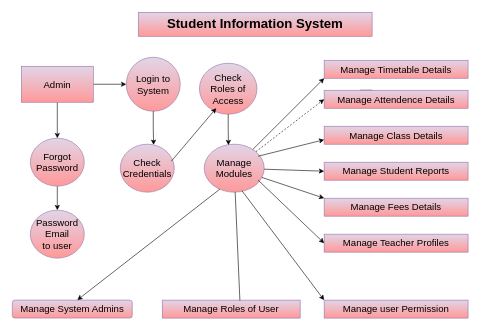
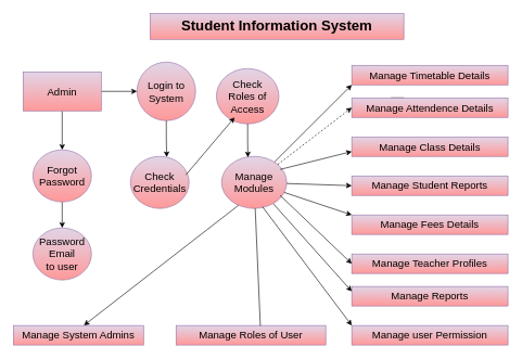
  <mxCell id="0" />
  <mxCell id="1" parent="0" />
  <mxCell id="2" style="edgeStyle=orthogonalEdgeStyle;rounded=0;orthogonalLoop=1;jettySize=auto;html=1;entryX=0.5;entryY=0;entryDx=0;entryDy=0;" edge="1" parent="1" source="4" target="8"><mxGeometry relative="1" as="geometry" /></mxCell>
  <mxCell id="3" style="edgeStyle=orthogonalEdgeStyle;rounded=0;orthogonalLoop=1;jettySize=auto;html=1;exitX=1;exitY=0.5;exitDx=0;exitDy=0;entryX=0;entryY=0.5;entryDx=0;entryDy=0;" edge="1" parent="1" source="4" target="5"><mxGeometry relative="1" as="geometry" /></mxCell>
  <mxCell id="4" value="&lt;font style=&quot;font-size: 16px;&quot;&gt;Admin&lt;/font&gt;" style="rounded=0;whiteSpace=wrap;html=1;fillColor=#e1d5e7;strokeColor=#9673a6;gradientColor=#FF9999;" vertex="1" parent="1"><mxGeometry x="35" y="110" width="120" height="60" as="geometry" /></mxCell>
  <mxCell id="5" value="&lt;font style=&quot;font-size: 16px;&quot;&gt;Login to&lt;/font&gt;&lt;div&gt;&lt;font style=&quot;font-size: 16px;&quot;&gt;System&lt;/font&gt;&lt;/div&gt;" style="ellipse;whiteSpace=wrap;html=1;fillColor=#e1d5e7;strokeColor=#9673a6;gradientColor=#FF9999;" vertex="1" parent="1"><mxGeometry x="210" y="95" width="90" height="90" as="geometry" /></mxCell>
  <mxCell id="6" value="&lt;font style=&quot;font-size: 16px;&quot;&gt;Check&lt;/font&gt;&lt;div&gt;&lt;font style=&quot;font-size: 16px;&quot;&gt;Roles of&lt;/font&gt;&lt;/div&gt;&lt;div&gt;&lt;font style=&quot;font-size: 16px;&quot;&gt;Access&lt;/font&gt;&lt;/div&gt;" style="ellipse;whiteSpace=wrap;html=1;fillColor=#e1d5e7;strokeColor=#9673a6;gradientColor=#FF9999;" vertex="1" parent="1"><mxGeometry x="332" y="105" width="96" height="85" as="geometry" /></mxCell>
  <mxCell id="7" value="" style="edgeStyle=orthogonalEdgeStyle;rounded=0;orthogonalLoop=1;jettySize=auto;html=1;" edge="1" parent="1" source="8" target="10"><mxGeometry relative="1" as="geometry"><Array as="points"><mxPoint x="95" y="330" /><mxPoint x="95" y="330" /></Array></mxGeometry></mxCell>
  <mxCell id="8" value="&lt;font style=&quot;font-size: 16px;&quot;&gt;Forgot&lt;/font&gt;&lt;div&gt;&lt;font style=&quot;font-size: 16px;&quot;&gt;Password&lt;/font&gt;&lt;/div&gt;" style="ellipse;whiteSpace=wrap;html=1;fillColor=#e1d5e7;strokeColor=#9673a6;gradientColor=#FF9999;" vertex="1" parent="1"><mxGeometry x="50" y="230" width="90" height="80" as="geometry" /></mxCell>
  <mxCell id="9" value="&lt;font style=&quot;font-size: 16px;&quot;&gt;Check&lt;/font&gt;&lt;div&gt;&lt;font style=&quot;font-size: 16px;&quot;&gt;Credentials&lt;/font&gt;&lt;/div&gt;" style="ellipse;whiteSpace=wrap;html=1;fillColor=#e1d5e7;strokeColor=#9673a6;gradientColor=#FF9999;" vertex="1" parent="1"><mxGeometry x="200" y="240" width="90" height="80" as="geometry" /></mxCell>
  <mxCell id="10" value="&lt;font style=&quot;font-size: 16px;&quot;&gt;Password Email&lt;/font&gt;&lt;div&gt;&lt;font style=&quot;font-size: 16px;&quot;&gt;to user&lt;/font&gt;&lt;/div&gt;" style="ellipse;whiteSpace=wrap;html=1;fillColor=#e1d5e7;strokeColor=#9673a6;gradientColor=#FF9999;" vertex="1" parent="1"><mxGeometry x="50" y="350" width="90" height="80" as="geometry" /></mxCell>
  <mxCell id="11" value="&lt;font style=&quot;font-size: 22px;&quot;&gt;&lt;b&gt;Student Information System&lt;/b&gt;&lt;/font&gt;" style="rounded=0;whiteSpace=wrap;html=1;fillColor=#e1d5e7;strokeColor=#9673a6;gradientColor=#FF9999;" vertex="1" parent="1"><mxGeometry x="230" y="20" width="390" height="40" as="geometry" /></mxCell>
  <mxCell id="12" value="&lt;font style=&quot;font-size: 16px;&quot;&gt;Manage Timetable Details&lt;/font&gt;" style="rounded=0;whiteSpace=wrap;html=1;fillColor=#e1d5e7;strokeColor=#9673a6;gradientColor=#FF9999;" vertex="1" parent="1"><mxGeometry x="540" y="100" width="240" height="30" as="geometry" /></mxCell>
  <mxCell id="13" style="edgeStyle=orthogonalEdgeStyle;rounded=0;orthogonalLoop=1;jettySize=auto;html=1;exitX=0.25;exitY=0;exitDx=0;exitDy=0;" edge="1" parent="1" source="14"><mxGeometry relative="1" as="geometry"><mxPoint x="620" y="160" as="targetPoint" /></mxGeometry></mxCell>
  <mxCell id="14" value="&lt;font style=&quot;font-size: 16px;&quot;&gt;Manage Attendence Details&lt;/font&gt;" style="rounded=0;whiteSpace=wrap;html=1;fillColor=#e1d5e7;strokeColor=#9673a6;gradientColor=#FF9999;" vertex="1" parent="1"><mxGeometry x="540" y="150" width="240" height="30" as="geometry" /></mxCell>
  <mxCell id="15" value="&lt;font style=&quot;font-size: 16px;&quot;&gt;Manage Class Details&lt;/font&gt;" style="rounded=0;whiteSpace=wrap;html=1;fillColor=#e1d5e7;strokeColor=#9673a6;gradientColor=#FF9999;" vertex="1" parent="1"><mxGeometry x="540" y="210" width="240" height="30" as="geometry" /></mxCell>
  <mxCell id="16" value="&lt;font style=&quot;font-size: 16px;&quot;&gt;Manage Student Reports&lt;/font&gt;" style="rounded=0;whiteSpace=wrap;html=1;fillColor=#e1d5e7;strokeColor=#9673a6;gradientColor=#FF9999;" vertex="1" parent="1"><mxGeometry x="540" y="270" width="240" height="30" as="geometry" /></mxCell>
  <mxCell id="17" value="&lt;font style=&quot;font-size: 16px;&quot;&gt;Manage Fees Details&lt;/font&gt;" style="rounded=0;whiteSpace=wrap;html=1;fillColor=#e1d5e7;strokeColor=#9673a6;gradientColor=#FF9999;" vertex="1" parent="1"><mxGeometry x="540" y="330" width="240" height="30" as="geometry" /></mxCell>
  <mxCell id="18" value="&lt;font style=&quot;font-size: 16px;&quot;&gt;Manage Teacher Profiles&lt;/font&gt;" style="rounded=0;whiteSpace=wrap;html=1;fillColor=#e1d5e7;strokeColor=#9673a6;gradientColor=#FF9999;" vertex="1" parent="1"><mxGeometry x="540" y="390" width="240" height="30" as="geometry" /></mxCell>
- <mxCell id="19" value="&lt;font style=&quot;font-size: 16px;&quot;&gt;Manage System Admins&lt;/font&gt;" style="whiteSpace=wrap;html=1;fillColor=#e1d5e7;strokeColor=#9673a6;gradientColor=#FF9999;rounded=1;" vertex="1" parent="1"><mxGeometry x="20" y="500" width="200" height="30" as="geometry" /></mxCell>
+ <mxCell id="19" value="&lt;font style=&quot;font-size: 16px;&quot;&gt;Manage System Admins&lt;/font&gt;" style="rounded=0;whiteSpace=wrap;html=1;fillColor=#e1d5e7;strokeColor=#9673a6;gradientColor=#FF9999;" vertex="1" parent="1"><mxGeometry x="20" y="500" width="200" height="30" as="geometry" /></mxCell>
  <mxCell id="20" value="&lt;font style=&quot;font-size: 16px;&quot;&gt;Manage Roles of User&lt;/font&gt;" style="rounded=0;whiteSpace=wrap;html=1;fillColor=#e1d5e7;strokeColor=#9673a6;gradientColor=#FF9999;" vertex="1" parent="1"><mxGeometry x="270" y="500" width="230" height="30" as="geometry" /></mxCell>
  <mxCell id="21" value="&lt;font style=&quot;font-size: 16px;&quot;&gt;Manage user Permission&lt;/font&gt;" style="rounded=0;whiteSpace=wrap;html=1;fillColor=#e1d5e7;strokeColor=#9673a6;gradientColor=#FF9999;" vertex="1" parent="1"><mxGeometry x="540" y="500" width="240" height="30" as="geometry" /></mxCell>
+ <mxCell id="22" value="&lt;font style=&quot;font-size: 16px;&quot;&gt;Manage Reports&lt;/font&gt;" style="rounded=0;whiteSpace=wrap;html=1;fillColor=#e1d5e7;strokeColor=#9673a6;gradientColor=#FF9999;" vertex="1" parent="1"><mxGeometry x="540" y="440" width="240" height="30" as="geometry" /></mxCell>
+ <mxCell id="23" value="" style="endArrow=classic;html=1;rounded=0;entryX=0;entryY=0.25;entryDx=0;entryDy=0;" edge="1" parent="1" source="25" target="22"><mxGeometry width="50" height="50" relative="1" as="geometry"><mxPoint x="340" y="310" as="sourcePoint" /><mxPoint x="390" y="260" as="targetPoint" /></mxGeometry></mxCell>
  <mxCell id="24" value="" style="endArrow=classic;html=1;rounded=0;" edge="1" parent="1" source="25"><mxGeometry width="50" height="50" relative="1" as="geometry"><mxPoint x="340" y="310" as="sourcePoint" /><mxPoint x="390" y="260" as="targetPoint" /></mxGeometry></mxCell>
  <mxCell id="25" value="&lt;font style=&quot;font-size: 16px;&quot;&gt;Manage&lt;/font&gt;&lt;div&gt;&lt;font style=&quot;font-size: 16px;&quot;&gt;Modules&lt;/font&gt;&lt;/div&gt;" style="ellipse;whiteSpace=wrap;html=1;fillColor=#e1d5e7;strokeColor=#9673a6;gradientColor=#FF9999;" vertex="1" parent="1"><mxGeometry x="340" y="240" width="100" height="80" as="geometry" /></mxCell>
  <mxCell id="26" style="edgeStyle=orthogonalEdgeStyle;rounded=0;orthogonalLoop=1;jettySize=auto;html=1;exitX=0.5;exitY=1;exitDx=0;exitDy=0;entryX=0.618;entryY=0.013;entryDx=0;entryDy=0;entryPerimeter=0;" edge="1" parent="1" source="5" target="9"><mxGeometry relative="1" as="geometry" /></mxCell>
  <mxCell id="27" value="" style="endArrow=classic;html=1;rounded=0;exitX=0.947;exitY=0.353;exitDx=0;exitDy=0;exitPerimeter=0;" edge="1" parent="1" source="9"><mxGeometry width="50" height="50" relative="1" as="geometry"><mxPoint x="300" y="250" as="sourcePoint" /><mxPoint x="360" y="180" as="targetPoint" /></mxGeometry></mxCell>
  <mxCell id="28" style="edgeStyle=orthogonalEdgeStyle;rounded=0;orthogonalLoop=1;jettySize=auto;html=1;exitX=0.5;exitY=1;exitDx=0;exitDy=0;entryX=0.404;entryY=0.018;entryDx=0;entryDy=0;entryPerimeter=0;" edge="1" parent="1" source="6" target="25"><mxGeometry relative="1" as="geometry" /></mxCell>
  <mxCell id="29" value="" style="endArrow=classic;html=1;rounded=0;entryX=0;entryY=1;entryDx=0;entryDy=0;" edge="1" parent="1" source="25" target="12"><mxGeometry width="50" height="50" relative="1" as="geometry"><mxPoint x="220" y="330" as="sourcePoint" /><mxPoint x="270" y="280" as="targetPoint" /></mxGeometry></mxCell>
  <mxCell id="30" value="" style="endArrow=classic;html=1;rounded=0;entryX=0;entryY=0.5;entryDx=0;entryDy=0;dashed=1;" edge="1" parent="1" source="25" target="14"><mxGeometry width="50" height="50" relative="1" as="geometry"><mxPoint x="220" y="330" as="sourcePoint" /><mxPoint x="270" y="280" as="targetPoint" /></mxGeometry></mxCell>
  <mxCell id="31" value="" style="endArrow=classic;html=1;rounded=0;entryX=0;entryY=0.75;entryDx=0;entryDy=0;" edge="1" parent="1" target="15"><mxGeometry width="50" height="50" relative="1" as="geometry"><mxPoint x="430" y="260" as="sourcePoint" /><mxPoint x="270" y="280" as="targetPoint" /></mxGeometry></mxCell>
  <mxCell id="32" value="" style="endArrow=classic;html=1;rounded=0;entryX=0.542;entryY=-0.007;entryDx=0;entryDy=0;entryPerimeter=0;exitX=0.26;exitY=0.938;exitDx=0;exitDy=0;exitPerimeter=0;" edge="1" parent="1" source="25" target="19"><mxGeometry width="50" height="50" relative="1" as="geometry"><mxPoint x="360" y="320" as="sourcePoint" /><mxPoint x="270" y="280" as="targetPoint" /></mxGeometry></mxCell>
  <mxCell id="33" value="" style="endArrow=none;html=1;rounded=0;entryX=0.563;entryY=0.02;entryDx=0;entryDy=0;entryPerimeter=0;" edge="1" parent="1" source="25" target="20"><mxGeometry width="50" height="50" relative="1" as="geometry"><mxPoint x="220" y="330" as="sourcePoint" /><mxPoint x="270" y="280" as="targetPoint" /></mxGeometry></mxCell>
  <mxCell id="34" value="" style="endArrow=classic;html=1;rounded=0;entryX=0;entryY=0;entryDx=0;entryDy=0;exitX=0.628;exitY=0.968;exitDx=0;exitDy=0;exitPerimeter=0;" edge="1" parent="1" source="25" target="21"><mxGeometry width="50" height="50" relative="1" as="geometry"><mxPoint x="220" y="330" as="sourcePoint" /><mxPoint x="270" y="280" as="targetPoint" /></mxGeometry></mxCell>
  <mxCell id="35" value="" style="endArrow=classic;html=1;rounded=0;entryX=0;entryY=0.5;entryDx=0;entryDy=0;" edge="1" parent="1" target="18"><mxGeometry width="50" height="50" relative="1" as="geometry"><mxPoint x="430" y="300" as="sourcePoint" /><mxPoint x="270" y="280" as="targetPoint" /></mxGeometry></mxCell>
  <mxCell id="36" value="" style="endArrow=classic;html=1;rounded=0;entryX=0;entryY=0.5;entryDx=0;entryDy=0;" edge="1" parent="1" source="25" target="16"><mxGeometry width="50" height="50" relative="1" as="geometry"><mxPoint x="220" y="330" as="sourcePoint" /><mxPoint x="270" y="280" as="targetPoint" /></mxGeometry></mxCell>
  <mxCell id="37" value="" style="endArrow=classic;html=1;rounded=0;entryX=0;entryY=0;entryDx=0;entryDy=0;" edge="1" parent="1" source="25" target="17"><mxGeometry width="50" height="50" relative="1" as="geometry"><mxPoint x="220" y="330" as="sourcePoint" /><mxPoint x="270" y="280" as="targetPoint" /></mxGeometry></mxCell>
